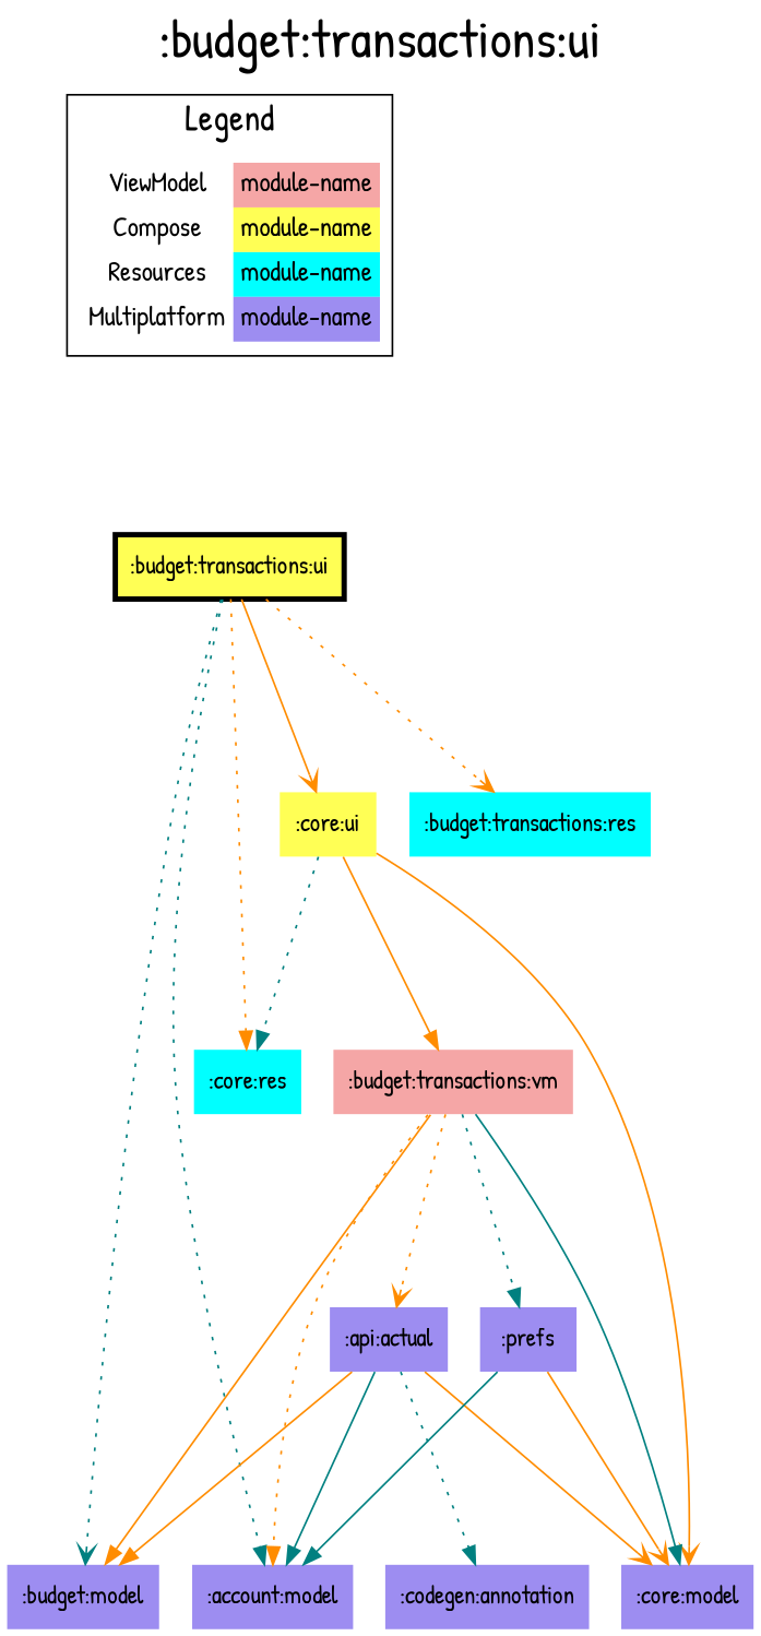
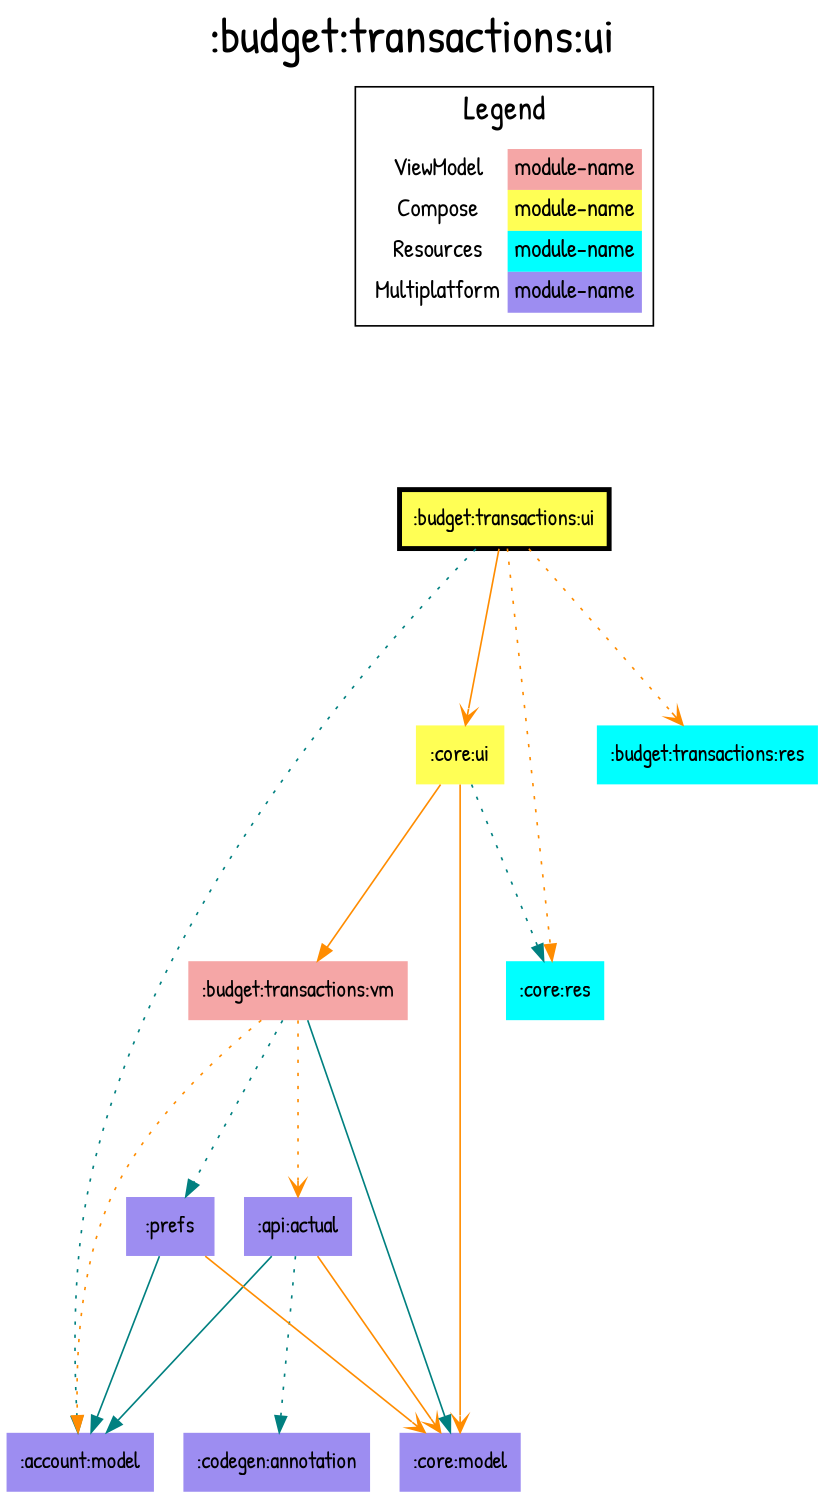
  digraph {
    fontname="Patrick Hand"
    fontsize=30
    label=":budget:transactions:ui"
    labelloc=t
    rankdir=TB
    ranksep=1.5
    node [fillcolor="#9D8DF1" fontname="Patrick Hand" shape=none style=filled]
    edge [arrowhead=normal color=darkorange dir=forward fontname="Patrick Hand"]
    ":budget:transactions:ui" [color=black fillcolor="#FFFF55" penwidth=3 shape=box]
    n2 [fillcolor="#FFFFFF" fontsize=15 label=< <TABLE BORDER="0" CELLBORDER="0" CELLSPACING="0" CELLPADDING="4"> <TR><TD>ViewModel</TD><TD BGCOLOR="#F5A6A6">module-name</TD></TR> <TR><TD>Compose</TD><TD BGCOLOR="#FFFF55">module-name</TD></TR> <TR><TD>Resources</TD><TD BGCOLOR="#00FFFF">module-name</TD></TR> <TR><TD>Multiplatform</TD><TD BGCOLOR="#9D8DF1">module-name</TD></TR> </TABLE> > margin=0]
    ":account:model"
-   ":budget:model"
    ":budget:transactions:res" [fillcolor="#00FFFF"]
    ":core:res" [fillcolor="#00FFFF"]
    ":core:ui" [fillcolor="#FFFF55"]
    ":api:actual"
    ":codegen:annotation"
    ":core:model"
    ":budget:transactions:vm" [fillcolor="#F5A6A6"]
    ":prefs"
    subgraph sub_1 {
      rank=same
      ":budget:transactions:ui"
    }
    subgraph cluster_2 {
      fontsize=20
      label=Legend
      n2
    }
    ":budget:transactions:ui" -> ":account:model" [color=teal style=dotted]
-   ":budget:transactions:ui" -> ":budget:model" [arrowhead=vee color=teal style=dotted]
    ":budget:transactions:ui" -> ":budget:transactions:res" [arrowhead=vee style=dotted]
    ":budget:transactions:ui" -> ":core:res" [style=dotted]
    ":budget:transactions:ui" -> ":core:ui" [arrowhead=vee]
    n2 -> ":budget:transactions:ui" [style=invis arrowhead="" color=""]
    ":core:ui" -> ":core:res" [color=teal style=dotted]
    ":core:ui" -> ":core:model" [arrowhead=vee]
    ":core:ui" -> ":budget:transactions:vm"
    ":api:actual" -> ":account:model" [color=teal]
-   ":api:actual" -> ":budget:model"
    ":api:actual" -> ":codegen:annotation" [color=teal style=dotted]
    ":api:actual" -> ":core:model" [arrowhead=vee]
    ":budget:transactions:vm" -> ":account:model" [style=dotted]
-   ":budget:transactions:vm" -> ":budget:model"
    ":budget:transactions:vm" -> ":api:actual" [arrowhead=vee style=dotted]
    ":budget:transactions:vm" -> ":core:model" [color=teal]
    ":budget:transactions:vm" -> ":prefs" [color=teal style=dotted]
    ":prefs" -> ":account:model" [color=teal]
    ":prefs" -> ":core:model" [arrowhead=vee]
  }
